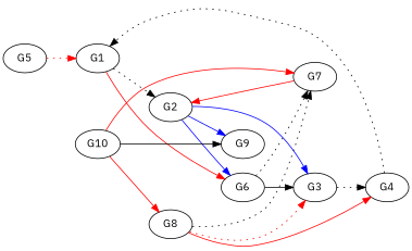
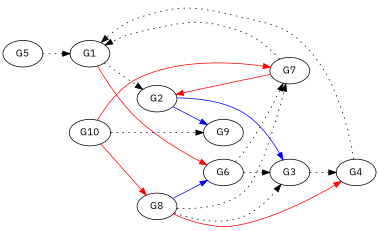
  digraph {
    fontname="IBM Plex Sans"
    rankdir=LR
    node [fontname="IBM Plex Sans"]
    edge [fontname="IBM Plex Sans" style=dotted]
    n1 [label=G1]
    n2 [label=G2]
    n3 [label=G6]
    n4 [label=G3]
    n5 [label=G9]
    n6 [label=G7]
    n7 [label=G4]
    n8 [label=G5]
    n9 [label=G8]
    n10 [label=G10]
    n1 -> n2
    n1 -> n3 [color=red style=""]
    n2 -> n4 [color=blue style=""]
    n2 -> n5 [color=blue style=""]
-   n3 -> n4 [style=solid]
+   n3 -> n4
    n3 -> n6
    n4 -> n7
+   n6 -> n1
    n6 -> n2 [color=red style=""]
    n7 -> n1
-   n8 -> n1 [color=red]
-   n2 -> n3 [color=blue style=""]
-   n9 -> n4 [color=red]
+   n8 -> n1
+   n9 -> n3 [color=blue style=""]
+   n9 -> n4
    n9 -> n6
    n9 -> n7 [color=red style=""]
-   n10 -> n5 [style=solid]
+   n10 -> n5
    n10 -> n6 [color=red style=""]
    n10 -> n9 [color=red style=""]
  }
